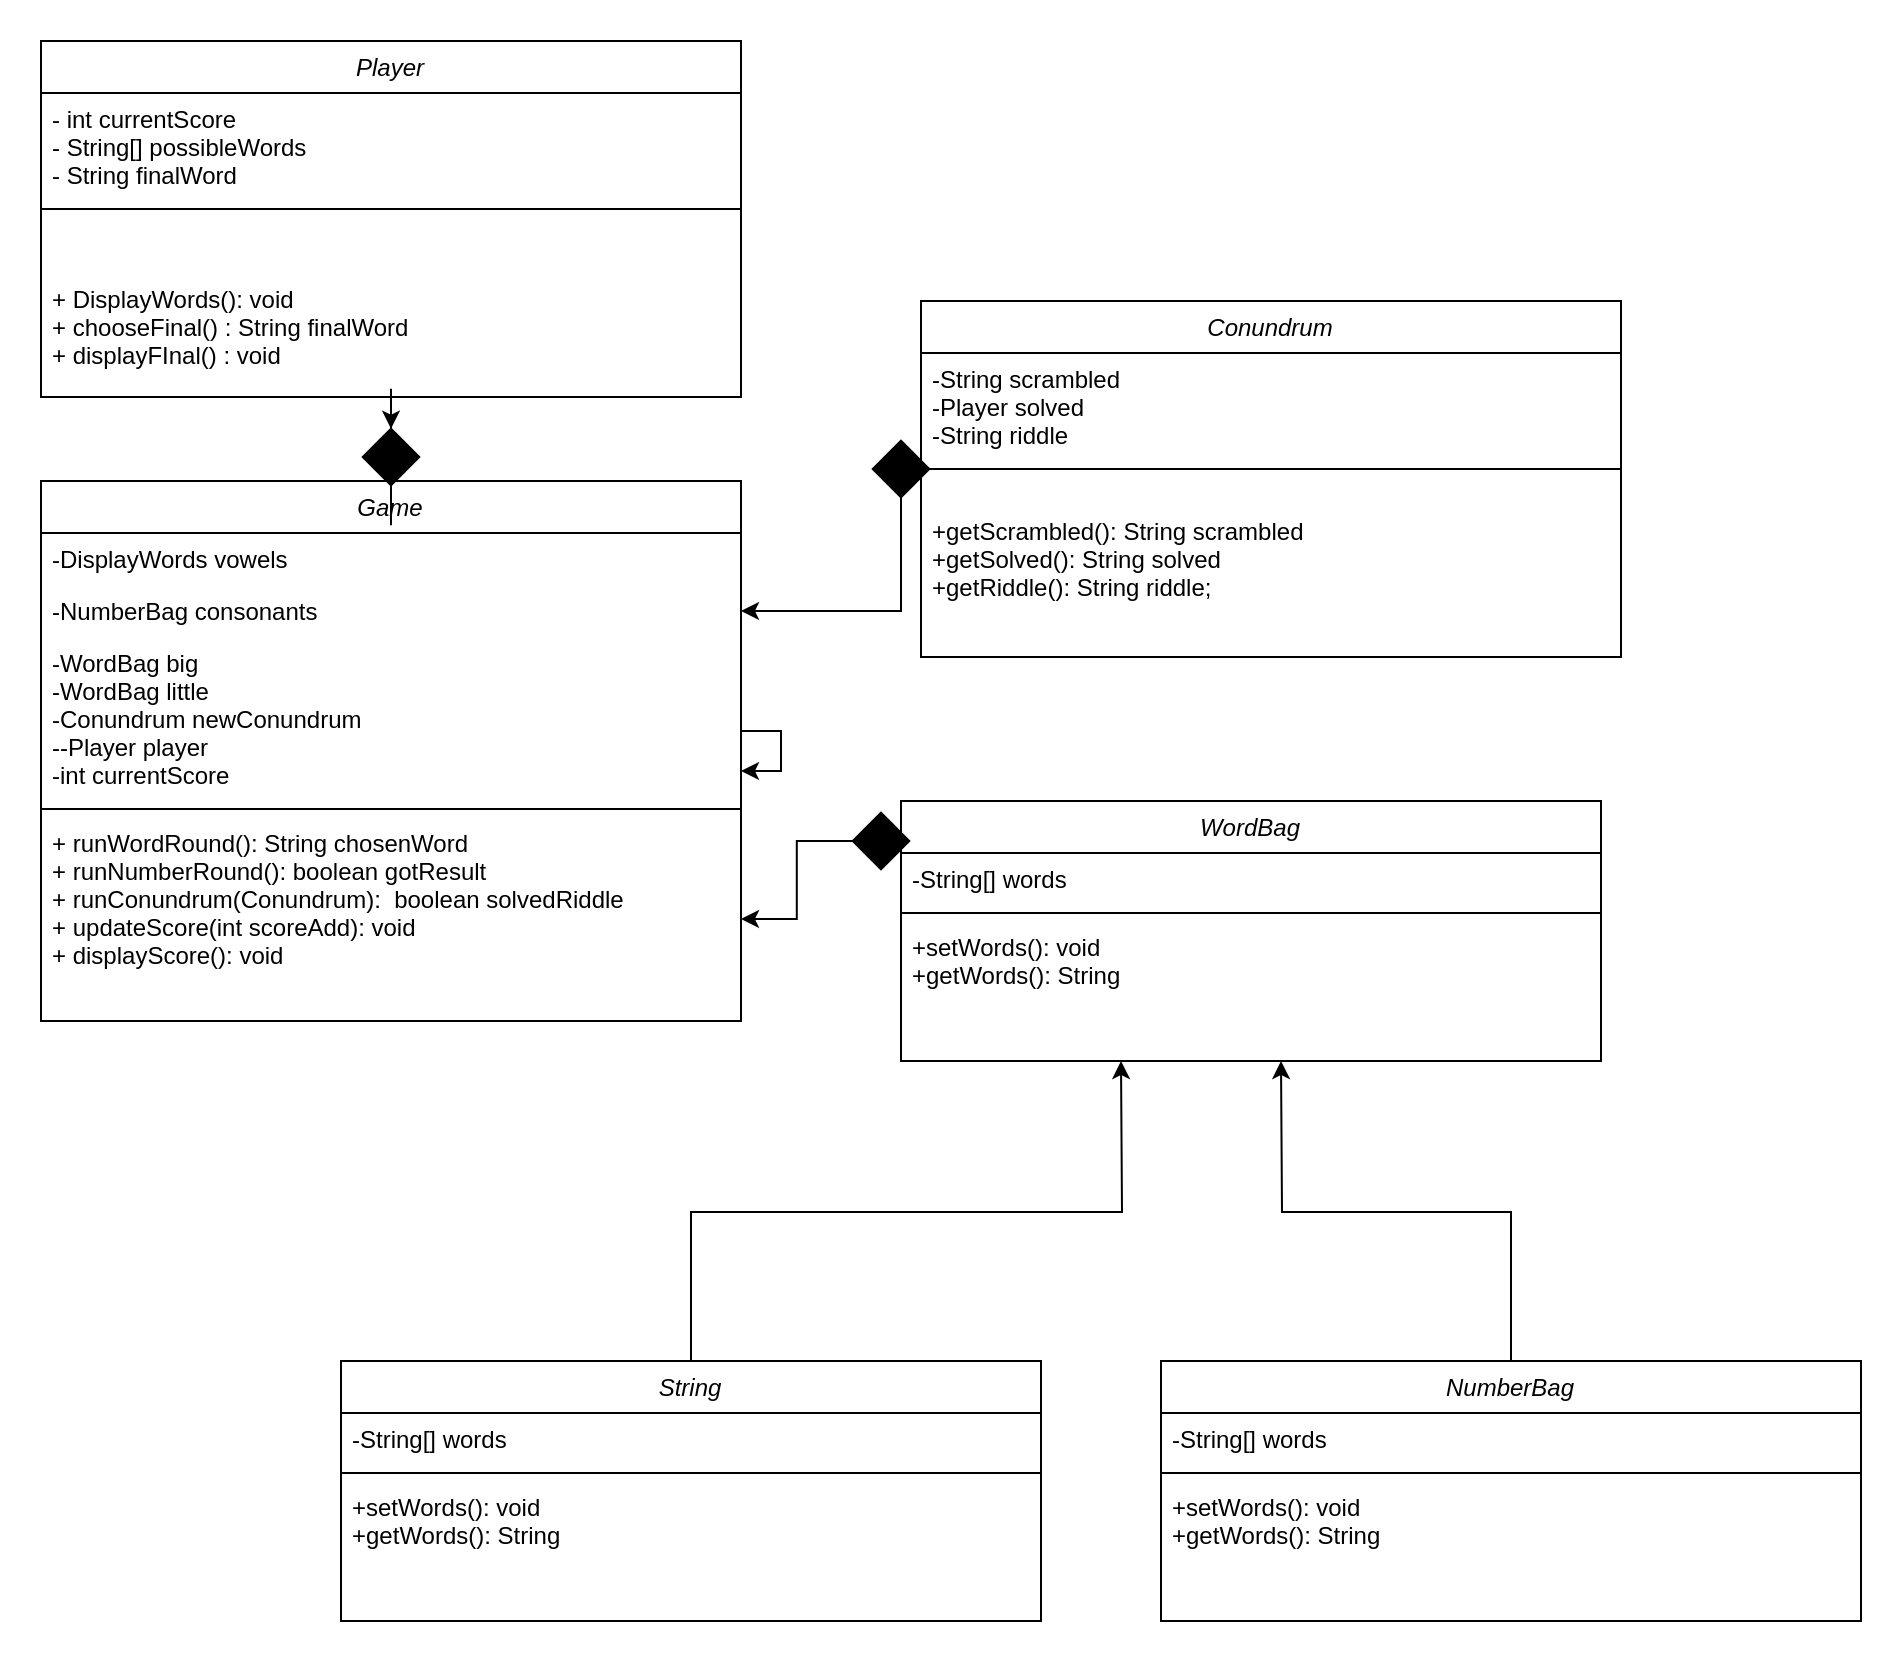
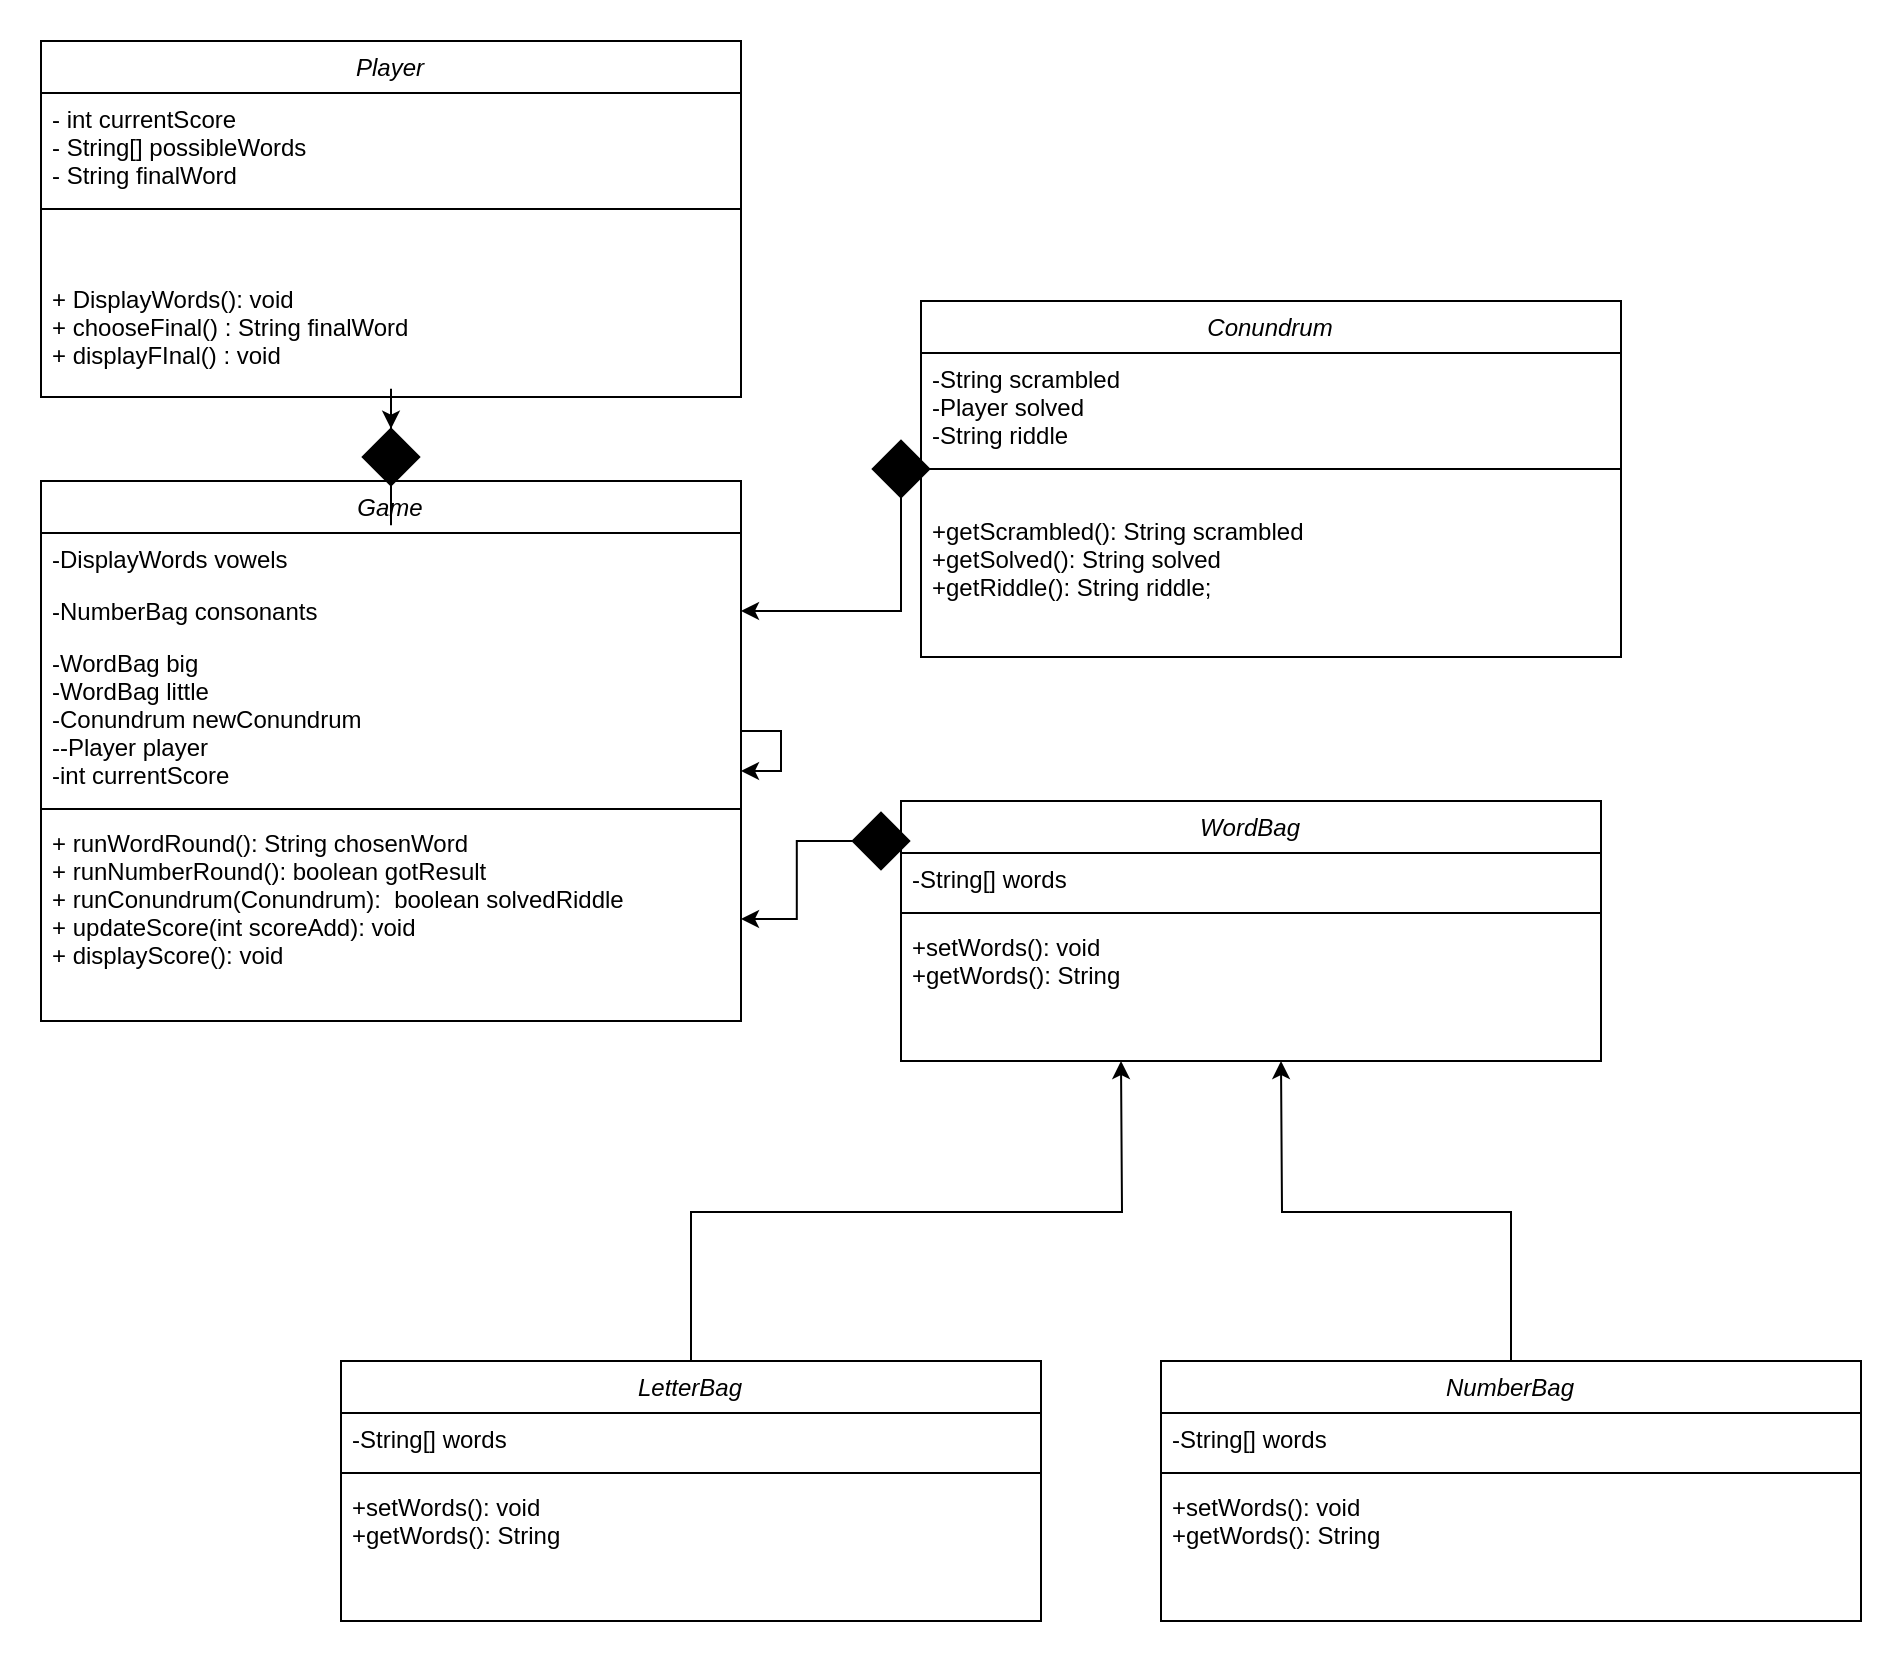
  <mxCell id="0" />
  <mxCell id="1" parent="0" />
  <mxCell id="2" value="WordBag" style="swimlane;fontStyle=2;align=center;verticalAlign=top;childLayout=stackLayout;horizontal=1;startSize=26;horizontalStack=0;resizeParent=1;resizeLast=0;collapsible=1;marginBottom=0;rounded=0;shadow=0;strokeWidth=1;" vertex="1" parent="1"><mxGeometry x="450" y="400" width="350" height="130" as="geometry"><mxRectangle x="230" y="140" width="160" height="26" as="alternateBounds" /></mxGeometry></mxCell>
  <mxCell id="3" value="-String[] words" style="text;align=left;verticalAlign=top;spacingLeft=4;spacingRight=4;overflow=hidden;rotatable=0;points=[[0,0.5],[1,0.5]];portConstraint=eastwest;" vertex="1" parent="2"><mxGeometry y="26" width="350" height="26" as="geometry" /></mxCell>
  <mxCell id="4" value="" style="line;html=1;strokeWidth=1;align=left;verticalAlign=middle;spacingTop=-1;spacingLeft=3;spacingRight=3;rotatable=0;labelPosition=right;points=[];portConstraint=eastwest;" vertex="1" parent="2"><mxGeometry y="52" width="350" height="8" as="geometry" /></mxCell>
  <mxCell id="5" value="+setWords(): void&#10;+getWords(): String" style="text;align=left;verticalAlign=top;spacingLeft=4;spacingRight=4;overflow=hidden;rotatable=0;points=[[0,0.5],[1,0.5]];portConstraint=eastwest;" vertex="1" parent="2"><mxGeometry y="60" width="350" height="60" as="geometry" /></mxCell>
  <mxCell id="6" value="Game" style="swimlane;fontStyle=2;align=center;verticalAlign=top;childLayout=stackLayout;horizontal=1;startSize=26;horizontalStack=0;resizeParent=1;resizeLast=0;collapsible=1;marginBottom=0;rounded=0;shadow=0;strokeWidth=1;" vertex="1" parent="1"><mxGeometry x="20" y="240" width="350" height="270" as="geometry"><mxRectangle x="230" y="140" width="160" height="26" as="alternateBounds" /></mxGeometry></mxCell>
  <mxCell id="7" value="-DisplayWords vowels" style="text;align=left;verticalAlign=top;spacingLeft=4;spacingRight=4;overflow=hidden;rotatable=0;points=[[0,0.5],[1,0.5]];portConstraint=eastwest;" vertex="1" parent="6"><mxGeometry y="26" width="350" height="26" as="geometry" /></mxCell>
  <mxCell id="8" value="-NumberBag consonants" style="text;align=left;verticalAlign=top;spacingLeft=4;spacingRight=4;overflow=hidden;rotatable=0;points=[[0,0.5],[1,0.5]];portConstraint=eastwest;rounded=0;shadow=0;html=0;" vertex="1" parent="6"><mxGeometry y="52" width="350" height="26" as="geometry" /></mxCell>
  <mxCell id="9" value="-WordBag big&#10;-WordBag little&#10;-Conundrum newConundrum&#10;--Player player&#10;-int currentScore" style="text;align=left;verticalAlign=top;spacingLeft=4;spacingRight=4;overflow=hidden;rotatable=0;points=[[0,0.5],[1,0.5]];portConstraint=eastwest;rounded=0;shadow=0;html=0;" vertex="1" parent="6"><mxGeometry y="78" width="350" height="82" as="geometry" /></mxCell>
  <mxCell id="10" value="" style="line;html=1;strokeWidth=1;align=left;verticalAlign=middle;spacingTop=-1;spacingLeft=3;spacingRight=3;rotatable=0;labelPosition=right;points=[];portConstraint=eastwest;" vertex="1" parent="6"><mxGeometry y="160" width="350" height="8" as="geometry" /></mxCell>
  <mxCell id="11" value="+ runWordRound(): String chosenWord&#10;+ runNumberRound(): boolean gotResult&#10;+ runConundrum(Conundrum):  boolean solvedRiddle&#10;+ updateScore(int scoreAdd): void&#10;+ displayScore(): void" style="text;align=left;verticalAlign=top;spacingLeft=4;spacingRight=4;overflow=hidden;rotatable=0;points=[[0,0.5],[1,0.5]];portConstraint=eastwest;" vertex="1" parent="6"><mxGeometry y="168" width="350" height="102" as="geometry" /></mxCell>
  <mxCell id="12" style="edgeStyle=orthogonalEdgeStyle;rounded=0;orthogonalLoop=1;jettySize=auto;html=1;" edge="1" parent="1" source="13"><mxGeometry relative="1" as="geometry"><mxPoint x="640" y="530" as="targetPoint" /></mxGeometry></mxCell>
  <mxCell id="13" value="NumberBag" style="swimlane;fontStyle=2;align=center;verticalAlign=top;childLayout=stackLayout;horizontal=1;startSize=26;horizontalStack=0;resizeParent=1;resizeLast=0;collapsible=1;marginBottom=0;rounded=0;shadow=0;strokeWidth=1;" vertex="1" parent="1"><mxGeometry x="580" y="680" width="350" height="130" as="geometry"><mxRectangle x="230" y="140" width="160" height="26" as="alternateBounds" /></mxGeometry></mxCell>
  <mxCell id="14" value="-String[] words" style="text;align=left;verticalAlign=top;spacingLeft=4;spacingRight=4;overflow=hidden;rotatable=0;points=[[0,0.5],[1,0.5]];portConstraint=eastwest;" vertex="1" parent="13"><mxGeometry y="26" width="350" height="26" as="geometry" /></mxCell>
  <mxCell id="15" value="" style="line;html=1;strokeWidth=1;align=left;verticalAlign=middle;spacingTop=-1;spacingLeft=3;spacingRight=3;rotatable=0;labelPosition=right;points=[];portConstraint=eastwest;" vertex="1" parent="13"><mxGeometry y="52" width="350" height="8" as="geometry" /></mxCell>
  <mxCell id="16" value="+setWords(): void&#10;+getWords(): String" style="text;align=left;verticalAlign=top;spacingLeft=4;spacingRight=4;overflow=hidden;rotatable=0;points=[[0,0.5],[1,0.5]];portConstraint=eastwest;" vertex="1" parent="13"><mxGeometry y="60" width="350" height="60" as="geometry" /></mxCell>
  <mxCell id="17" style="edgeStyle=orthogonalEdgeStyle;rounded=0;orthogonalLoop=1;jettySize=auto;html=1;exitX=0.5;exitY=0;exitDx=0;exitDy=0;" edge="1" parent="1" source="18"><mxGeometry relative="1" as="geometry"><mxPoint x="560" y="530" as="targetPoint" /></mxGeometry></mxCell>
- <mxCell id="18" value="String" style="swimlane;fontStyle=2;align=center;verticalAlign=top;childLayout=stackLayout;horizontal=1;startSize=26;horizontalStack=0;resizeParent=1;resizeLast=0;collapsible=1;marginBottom=0;rounded=0;shadow=0;strokeWidth=1;" vertex="1" parent="1"><mxGeometry x="170" y="680" width="350" height="130" as="geometry"><mxRectangle x="230" y="140" width="160" height="26" as="alternateBounds" /></mxGeometry></mxCell>
+ <mxCell id="18" value="LetterBag" style="swimlane;fontStyle=2;align=center;verticalAlign=top;childLayout=stackLayout;horizontal=1;startSize=26;horizontalStack=0;resizeParent=1;resizeLast=0;collapsible=1;marginBottom=0;rounded=0;shadow=0;strokeWidth=1;" vertex="1" parent="1"><mxGeometry x="170" y="680" width="350" height="130" as="geometry"><mxRectangle x="230" y="140" width="160" height="26" as="alternateBounds" /></mxGeometry></mxCell>
  <mxCell id="19" value="-String[] words" style="text;align=left;verticalAlign=top;spacingLeft=4;spacingRight=4;overflow=hidden;rotatable=0;points=[[0,0.5],[1,0.5]];portConstraint=eastwest;" vertex="1" parent="18"><mxGeometry y="26" width="350" height="26" as="geometry" /></mxCell>
  <mxCell id="20" value="" style="line;html=1;strokeWidth=1;align=left;verticalAlign=middle;spacingTop=-1;spacingLeft=3;spacingRight=3;rotatable=0;labelPosition=right;points=[];portConstraint=eastwest;" vertex="1" parent="18"><mxGeometry y="52" width="350" height="8" as="geometry" /></mxCell>
  <mxCell id="21" value="+setWords(): void&#10;+getWords(): String" style="text;align=left;verticalAlign=top;spacingLeft=4;spacingRight=4;overflow=hidden;rotatable=0;points=[[0,0.5],[1,0.5]];portConstraint=eastwest;" vertex="1" parent="18"><mxGeometry y="60" width="350" height="60" as="geometry" /></mxCell>
  <mxCell id="22" style="edgeStyle=orthogonalEdgeStyle;rounded=0;orthogonalLoop=1;jettySize=auto;html=1;" edge="1" parent="1" source="23" target="11"><mxGeometry relative="1" as="geometry" /></mxCell>
  <mxCell id="23" value="" style="whiteSpace=wrap;html=1;rotation=45;fillColor=#000000;" vertex="1" parent="1"><mxGeometry x="430" y="410" width="20" height="20" as="geometry" /></mxCell>
  <mxCell id="24" style="edgeStyle=orthogonalEdgeStyle;rounded=0;orthogonalLoop=1;jettySize=auto;html=1;" edge="1" parent="1" source="29" target="8"><mxGeometry relative="1" as="geometry" /></mxCell>
  <mxCell id="25" value="Conundrum" style="swimlane;fontStyle=2;align=center;verticalAlign=top;childLayout=stackLayout;horizontal=1;startSize=26;horizontalStack=0;resizeParent=1;resizeLast=0;collapsible=1;marginBottom=0;rounded=0;shadow=0;strokeWidth=1;" vertex="1" parent="1"><mxGeometry x="460" y="150" width="350" height="178" as="geometry"><mxRectangle x="230" y="140" width="160" height="26" as="alternateBounds" /></mxGeometry></mxCell>
  <mxCell id="26" value="-String scrambled&#10;-Player solved&#10;-String riddle&#10;" style="text;align=left;verticalAlign=top;spacingLeft=4;spacingRight=4;overflow=hidden;rotatable=0;points=[[0,0.5],[1,0.5]];portConstraint=eastwest;" vertex="1" parent="25"><mxGeometry y="26" width="350" height="54" as="geometry" /></mxCell>
  <mxCell id="27" value="" style="line;html=1;strokeWidth=1;align=left;verticalAlign=middle;spacingTop=-1;spacingLeft=3;spacingRight=3;rotatable=0;labelPosition=right;points=[];portConstraint=eastwest;" vertex="1" parent="25"><mxGeometry y="80" width="350" height="8" as="geometry" /></mxCell>
  <mxCell id="28" value="&#10;+getScrambled(): String scrambled&#10;+getSolved(): String solved&#10;+getRiddle(): String riddle;" style="text;align=left;verticalAlign=top;spacingLeft=4;spacingRight=4;overflow=hidden;rotatable=0;points=[[0,0.5],[1,0.5]];portConstraint=eastwest;" vertex="1" parent="25"><mxGeometry y="88" width="350" height="82" as="geometry" /></mxCell>
  <mxCell id="29" value="" style="whiteSpace=wrap;html=1;rotation=45;fillColor=#000000;" vertex="1" parent="1"><mxGeometry x="440" y="224" width="20" height="20" as="geometry" /></mxCell>
  <mxCell id="30" style="edgeStyle=orthogonalEdgeStyle;rounded=0;orthogonalLoop=1;jettySize=auto;html=1;" edge="1" parent="1" source="36" target="6"><mxGeometry relative="1" as="geometry" /></mxCell>
  <mxCell id="31" value="Player" style="swimlane;fontStyle=2;align=center;verticalAlign=top;childLayout=stackLayout;horizontal=1;startSize=26;horizontalStack=0;resizeParent=1;resizeLast=0;collapsible=1;marginBottom=0;rounded=0;shadow=0;strokeWidth=1;" vertex="1" parent="1"><mxGeometry x="20" width="350" height="178" as="geometry" y="20"><mxRectangle x="230" y="140" width="160" height="26" as="alternateBounds" /></mxGeometry></mxCell>
  <mxCell id="32" value="- int currentScore&#10;- String[] possibleWords &#10;- String finalWord" style="text;align=left;verticalAlign=top;spacingLeft=4;spacingRight=4;overflow=hidden;rotatable=0;points=[[0,0.5],[1,0.5]];portConstraint=eastwest;" vertex="1" parent="31"><mxGeometry y="26" width="350" height="54" as="geometry" /></mxCell>
  <mxCell id="33" value="" style="line;html=1;strokeWidth=1;align=left;verticalAlign=middle;spacingTop=-1;spacingLeft=3;spacingRight=3;rotatable=0;labelPosition=right;points=[];portConstraint=eastwest;" vertex="1" parent="31"><mxGeometry y="80" width="350" height="8" as="geometry" /></mxCell>
  <mxCell id="34" style="edgeStyle=orthogonalEdgeStyle;rounded=0;orthogonalLoop=1;jettySize=auto;html=1;" edge="1" parent="1" source="6" target="6"><mxGeometry relative="1" as="geometry" /></mxCell>
  <mxCell id="35" value="+ DisplayWords(): void&#10;+ chooseFinal() : String finalWord&#10;+ displayFInal() : void" style="text;align=left;verticalAlign=top;spacingLeft=4;spacingRight=4;overflow=hidden;rotatable=0;points=[[0,0.5],[1,0.5]];portConstraint=eastwest;" vertex="1" parent="1"><mxGeometry x="20" y="136" width="350" height="82" as="geometry" /></mxCell>
  <mxCell id="36" value="" style="whiteSpace=wrap;html=1;rotation=45;fillColor=#000000;" vertex="1" parent="1"><mxGeometry x="185" y="218" width="20" height="20" as="geometry" /></mxCell>
  <mxCell id="37" style="edgeStyle=orthogonalEdgeStyle;rounded=0;orthogonalLoop=1;jettySize=auto;html=1;" edge="1" parent="1" source="31" target="36"><mxGeometry relative="1" as="geometry"><mxPoint x="195" y="198" as="sourcePoint" /><mxPoint x="195" y="240" as="targetPoint" /></mxGeometry></mxCell>
